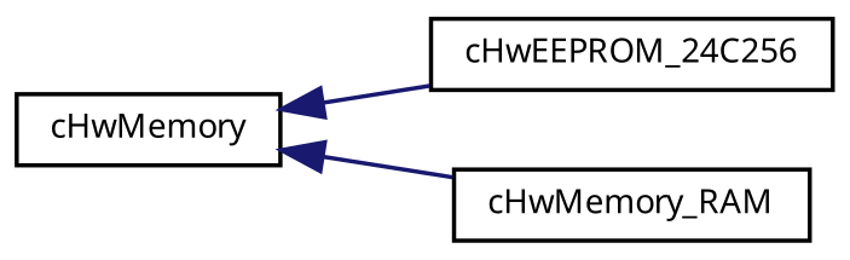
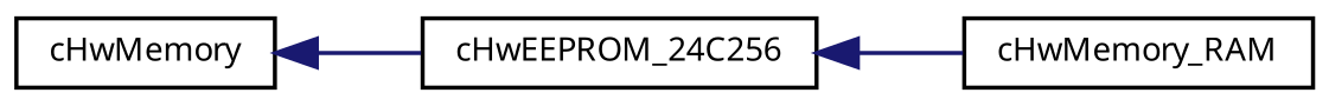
  digraph {
    rankdir=LR
    node [color=black fillcolor=white fontname=Sans fontsize=8 shape=record style=filled]
    edge [color=midnightblue dir=back fontname=Sans fontsize=8 labelfontname=Sans labelfontsize=8 style=solid]
    n1 [height=0.2 label=cHwMemory width=0.4]
    n2 [height=0.2 label=cHwEEPROM_24C256 width=0.4]
    n3 [height=0.2 label=cHwMemory_RAM width=0.4]
    n1 -> n2
-   n1 -> n3
+   n2 -> n3
  }
